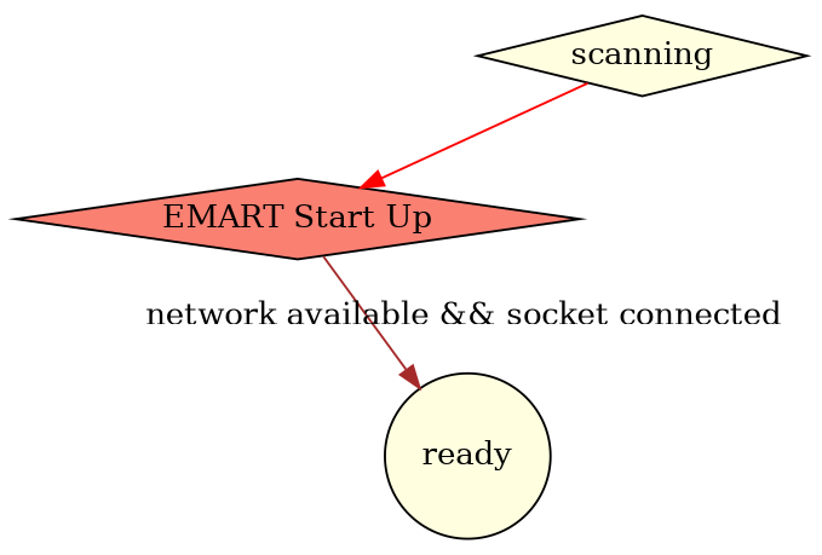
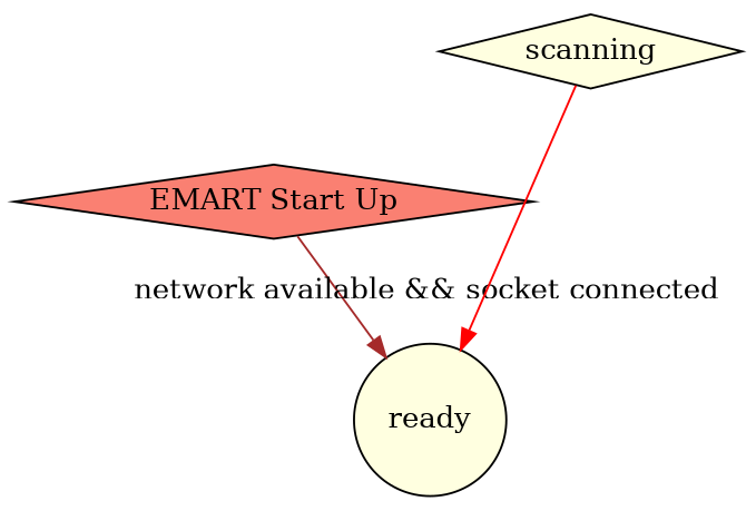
  digraph {
    splines=FALSE
    node [fillcolor=lightyellow shape=diamond style=filled]
    n1 [fillcolor=salmon label="EMART Start Up"]
    n2 [label=ready shape=circle]
    n3 [label=scanning]
    n1 -> n2 [color=brown label="  network available && socket connected"]
-   n3 -> n1 [color=red]
+   n3 -> n2 [color=red]
  }
